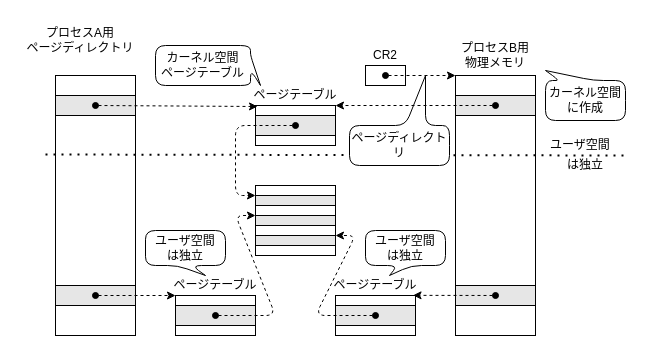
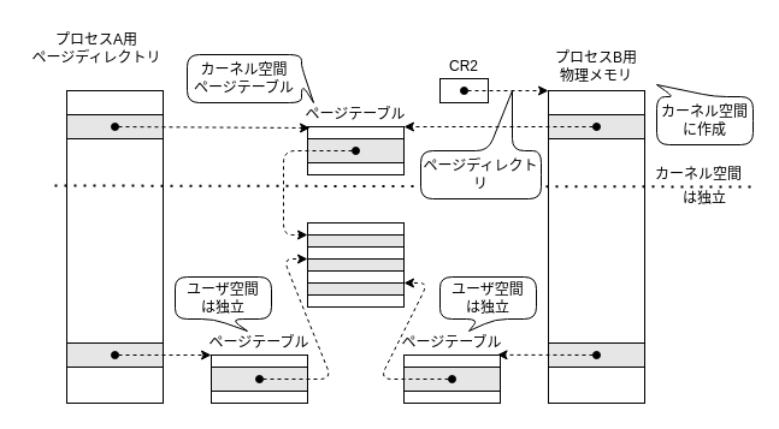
  <mxCell id="0" />
  <mxCell id="1" parent="0" />
  <mxCell id="2" value="" style="rounded=0;whiteSpace=wrap;html=1;" vertex="1" parent="1"><mxGeometry x="55" y="75" width="80" height="260" as="geometry" /></mxCell>
  <mxCell id="3" value="プロセスA用&lt;br&gt;ページディレクトリ" style="text;html=1;strokeColor=none;fillColor=none;align=center;verticalAlign=middle;whiteSpace=wrap;rounded=0;" vertex="1" parent="1"><mxGeometry x="20" y="20" width="120" height="40" as="geometry" /></mxCell>
  <mxCell id="4" value="プロセスB用&lt;br&gt;物理メモリ" style="text;html=1;strokeColor=none;fillColor=none;align=center;verticalAlign=middle;whiteSpace=wrap;rounded=0;" vertex="1" parent="1"><mxGeometry x="435" y="35" width="120" height="40" as="geometry" /></mxCell>
  <mxCell id="5" value="" style="rounded=0;whiteSpace=wrap;html=1;" vertex="1" parent="1"><mxGeometry x="455" y="75" width="80" height="260" as="geometry" /></mxCell>
  <mxCell id="6" value="" style="endArrow=none;dashed=1;html=1;dashPattern=1 3;strokeWidth=2;" edge="1" parent="1"><mxGeometry width="50" height="50" relative="1" as="geometry"><mxPoint x="45" y="154" as="sourcePoint" /><mxPoint x="625" y="155" as="targetPoint" /></mxGeometry></mxCell>
- <mxCell id="7" value="ユーザ空間" style="text;html=1;strokeColor=none;fillColor=none;align=center;verticalAlign=middle;whiteSpace=wrap;rounded=0;" vertex="1" parent="1"><mxGeometry x="535" y="135" width="90" height="20" as="geometry" /></mxCell>
+ <mxCell id="7" value="カーネル空間" style="text;html=1;strokeColor=none;fillColor=none;align=center;verticalAlign=middle;whiteSpace=wrap;rounded=0;" vertex="1" parent="1"><mxGeometry x="535" y="135" width="90" height="20" as="geometry" /></mxCell>
  <mxCell id="8" value="は独立" style="text;html=1;strokeColor=none;fillColor=none;align=center;verticalAlign=middle;whiteSpace=wrap;rounded=0;" vertex="1" parent="1"><mxGeometry x="545" y="155" width="80" height="20" as="geometry" /></mxCell>
  <mxCell id="9" value="" style="rounded=0;whiteSpace=wrap;html=1;" vertex="1" parent="1"><mxGeometry x="255" y="105" width="80" height="40" as="geometry" /></mxCell>
  <mxCell id="10" value="ページテーブル" style="text;html=1;strokeColor=none;fillColor=none;align=center;verticalAlign=middle;whiteSpace=wrap;rounded=0;" vertex="1" parent="1"><mxGeometry x="250" y="85" width="90" height="20" as="geometry" /></mxCell>
  <mxCell id="11" value="" style="rounded=0;whiteSpace=wrap;html=1;fillColor=#E6E6E6;" vertex="1" parent="1"><mxGeometry x="255" y="115" width="80" height="20" as="geometry" /></mxCell>
  <mxCell id="12" value="" style="rounded=0;whiteSpace=wrap;html=1;fillColor=#E6E6E6;" vertex="1" parent="1"><mxGeometry x="55" y="95" width="80" height="20" as="geometry" /></mxCell>
  <mxCell id="13" value="" style="endArrow=classic;html=1;startArrow=oval;startFill=1;entryX=0.078;entryY=1.05;entryDx=0;entryDy=0;dashed=1;entryPerimeter=0;" edge="1" parent="1" target="10"><mxGeometry width="50" height="50" relative="1" as="geometry"><mxPoint x="95" y="105" as="sourcePoint" /><mxPoint x="225" y="75" as="targetPoint" /></mxGeometry></mxCell>
  <mxCell id="14" value="" style="rounded=0;whiteSpace=wrap;html=1;fillColor=#E6E6E6;" vertex="1" parent="1"><mxGeometry x="455" y="95" width="80" height="20" as="geometry" /></mxCell>
  <mxCell id="15" value="" style="rounded=0;whiteSpace=wrap;html=1;" vertex="1" parent="1"><mxGeometry x="175" y="295" width="80" height="40" as="geometry" /></mxCell>
  <mxCell id="16" value="ページテーブル" style="text;html=1;strokeColor=none;fillColor=none;align=center;verticalAlign=middle;whiteSpace=wrap;rounded=0;" vertex="1" parent="1"><mxGeometry x="170" y="275" width="90" height="20" as="geometry" /></mxCell>
  <mxCell id="17" value="" style="rounded=0;whiteSpace=wrap;html=1;fillColor=#E6E6E6;" vertex="1" parent="1"><mxGeometry x="175" y="305" width="80" height="20" as="geometry" /></mxCell>
  <mxCell id="18" value="" style="rounded=0;whiteSpace=wrap;html=1;" vertex="1" parent="1"><mxGeometry x="335" y="295" width="80" height="40" as="geometry" /></mxCell>
  <mxCell id="19" value="ページテーブル" style="text;html=1;strokeColor=none;fillColor=none;align=center;verticalAlign=middle;whiteSpace=wrap;rounded=0;" vertex="1" parent="1"><mxGeometry x="330" y="275" width="90" height="20" as="geometry" /></mxCell>
  <mxCell id="20" value="" style="rounded=0;whiteSpace=wrap;html=1;fillColor=#E6E6E6;" vertex="1" parent="1"><mxGeometry x="335" y="305" width="80" height="20" as="geometry" /></mxCell>
  <mxCell id="21" value="" style="endArrow=classic;html=1;dashed=1;startArrow=oval;startFill=1;entryX=0;entryY=0;entryDx=0;entryDy=0;" edge="1" parent="1" target="38"><mxGeometry width="50" height="50" relative="1" as="geometry"><mxPoint x="215" y="315" as="sourcePoint" /><mxPoint x="205" y="225" as="targetPoint" /><Array as="points"><mxPoint x="275" y="315" /><mxPoint x="235" y="215" /></Array></mxGeometry></mxCell>
  <mxCell id="22" value="" style="rounded=0;whiteSpace=wrap;html=1;fillColor=#E6E6E6;" vertex="1" parent="1"><mxGeometry x="55" y="285" width="80" height="20" as="geometry" /></mxCell>
  <mxCell id="23" value="" style="rounded=0;whiteSpace=wrap;html=1;fillColor=#E6E6E6;" vertex="1" parent="1"><mxGeometry x="455" y="285" width="80" height="20" as="geometry" /></mxCell>
  <mxCell id="24" value="" style="endArrow=classic;html=1;dashed=1;startArrow=oval;startFill=1;entryX=1;entryY=0;entryDx=0;entryDy=0;" edge="1" parent="1" target="39"><mxGeometry width="50" height="50" relative="1" as="geometry"><mxPoint x="375" y="315" as="sourcePoint" /><mxPoint x="345" y="225" as="targetPoint" /><Array as="points"><mxPoint x="315" y="315" /><mxPoint x="355" y="235" /></Array></mxGeometry></mxCell>
  <mxCell id="25" value="" style="endArrow=classic;html=1;startArrow=oval;startFill=1;entryX=0;entryY=0;entryDx=0;entryDy=0;dashed=1;" edge="1" parent="1"><mxGeometry width="50" height="50" relative="1" as="geometry"><mxPoint x="95" y="295" as="sourcePoint" /><mxPoint x="175" y="295" as="targetPoint" /></mxGeometry></mxCell>
  <mxCell id="26" value="" style="endArrow=classic;html=1;startArrow=oval;startFill=1;entryX=0.917;entryY=0.992;entryDx=0;entryDy=0;dashed=1;entryPerimeter=0;" edge="1" parent="1" target="19"><mxGeometry width="50" height="50" relative="1" as="geometry"><mxPoint x="495" y="295" as="sourcePoint" /><mxPoint x="145" y="325" as="targetPoint" /></mxGeometry></mxCell>
  <mxCell id="27" value="カーネル空間&lt;br&gt;に作成" style="shape=callout;whiteSpace=wrap;html=1;perimeter=calloutPerimeter;rounded=1;size=10;position=0.4;direction=west;position2=1;base=34;" vertex="1" parent="1"><mxGeometry x="545" y="70" width="80" height="50" as="geometry" /></mxCell>
  <mxCell id="28" value="カーネル空間&lt;br&gt;ページテーブル" style="shape=callout;whiteSpace=wrap;html=1;perimeter=calloutPerimeter;rounded=1;size=10;position=0.4;direction=north;position2=0;base=14;" vertex="1" parent="1"><mxGeometry x="155" y="45" width="105" height="40" as="geometry" /></mxCell>
  <mxCell id="29" value="ユーザ空間&lt;br&gt;は独立" style="shape=callout;whiteSpace=wrap;html=1;perimeter=calloutPerimeter;rounded=1;size=10;position=0.4;direction=east;position2=0.3;base=14;" vertex="1" parent="1"><mxGeometry x="365" y="230" width="80" height="45" as="geometry" /></mxCell>
  <mxCell id="30" value="" style="rounded=0;whiteSpace=wrap;html=1;gradientColor=none;fillColor=#FFFFFF;" vertex="1" parent="1"><mxGeometry x="365" y="65" width="40" height="20" as="geometry" /></mxCell>
  <mxCell id="31" value="" style="endArrow=classic;html=1;dashed=1;startArrow=oval;startFill=1;entryX=0;entryY=0;entryDx=0;entryDy=0;" edge="1" parent="1" target="5"><mxGeometry width="50" height="50" relative="1" as="geometry"><mxPoint x="385" y="75" as="sourcePoint" /><mxPoint x="415" y="180" as="targetPoint" /><Array as="points" /></mxGeometry></mxCell>
  <mxCell id="32" value="CR2" style="text;html=1;strokeColor=none;fillColor=none;align=center;verticalAlign=middle;whiteSpace=wrap;rounded=0;" vertex="1" parent="1"><mxGeometry x="365" y="45" width="40" height="20" as="geometry" /></mxCell>
  <mxCell id="33" value="ページディレクトリ" style="shape=callout;whiteSpace=wrap;html=1;perimeter=calloutPerimeter;rounded=1;size=50;position=0.24;direction=west;position2=0.24;base=20;" vertex="1" parent="1"><mxGeometry x="349" y="75" width="100" height="90" as="geometry" /></mxCell>
  <mxCell id="34" value="" style="endArrow=classic;html=1;startArrow=oval;startFill=1;dashed=1;entryX=1;entryY=0;entryDx=0;entryDy=0;" edge="1" parent="1" target="9"><mxGeometry width="50" height="50" relative="1" as="geometry"><mxPoint x="495" y="105" as="sourcePoint" /><mxPoint x="455" y="95" as="targetPoint" /></mxGeometry></mxCell>
  <mxCell id="35" value="" style="rounded=0;whiteSpace=wrap;html=1;" vertex="1" parent="1"><mxGeometry x="255" y="185" width="80" height="70" as="geometry" /></mxCell>
  <mxCell id="36" value="" style="rounded=0;whiteSpace=wrap;html=1;fillColor=#E6E6E6;" vertex="1" parent="1"><mxGeometry x="255" y="195" width="80" height="10" as="geometry" /></mxCell>
  <mxCell id="37" value="" style="endArrow=classic;html=1;dashed=1;startArrow=oval;startFill=1;entryX=0;entryY=0;entryDx=0;entryDy=0;" edge="1" parent="1" target="36"><mxGeometry width="50" height="50" relative="1" as="geometry"><mxPoint x="295" y="125" as="sourcePoint" /><mxPoint x="215" y="235" as="targetPoint" /><Array as="points"><mxPoint x="235" y="125" /><mxPoint x="235" y="195" /></Array></mxGeometry></mxCell>
  <mxCell id="38" value="" style="rounded=0;whiteSpace=wrap;html=1;fillColor=#E6E6E6;" vertex="1" parent="1"><mxGeometry x="255" y="215" width="80" height="10" as="geometry" /></mxCell>
  <mxCell id="39" value="" style="rounded=0;whiteSpace=wrap;html=1;fillColor=#E6E6E6;" vertex="1" parent="1"><mxGeometry x="255" y="235" width="80" height="10" as="geometry" /></mxCell>
  <mxCell id="40" value="ユーザ空間&lt;br&gt;は独立" style="shape=callout;whiteSpace=wrap;html=1;perimeter=calloutPerimeter;rounded=1;size=10;position=0.4;direction=east;position2=0.75;base=14;" vertex="1" parent="1"><mxGeometry x="145" y="230" width="80" height="45" as="geometry" /></mxCell>
